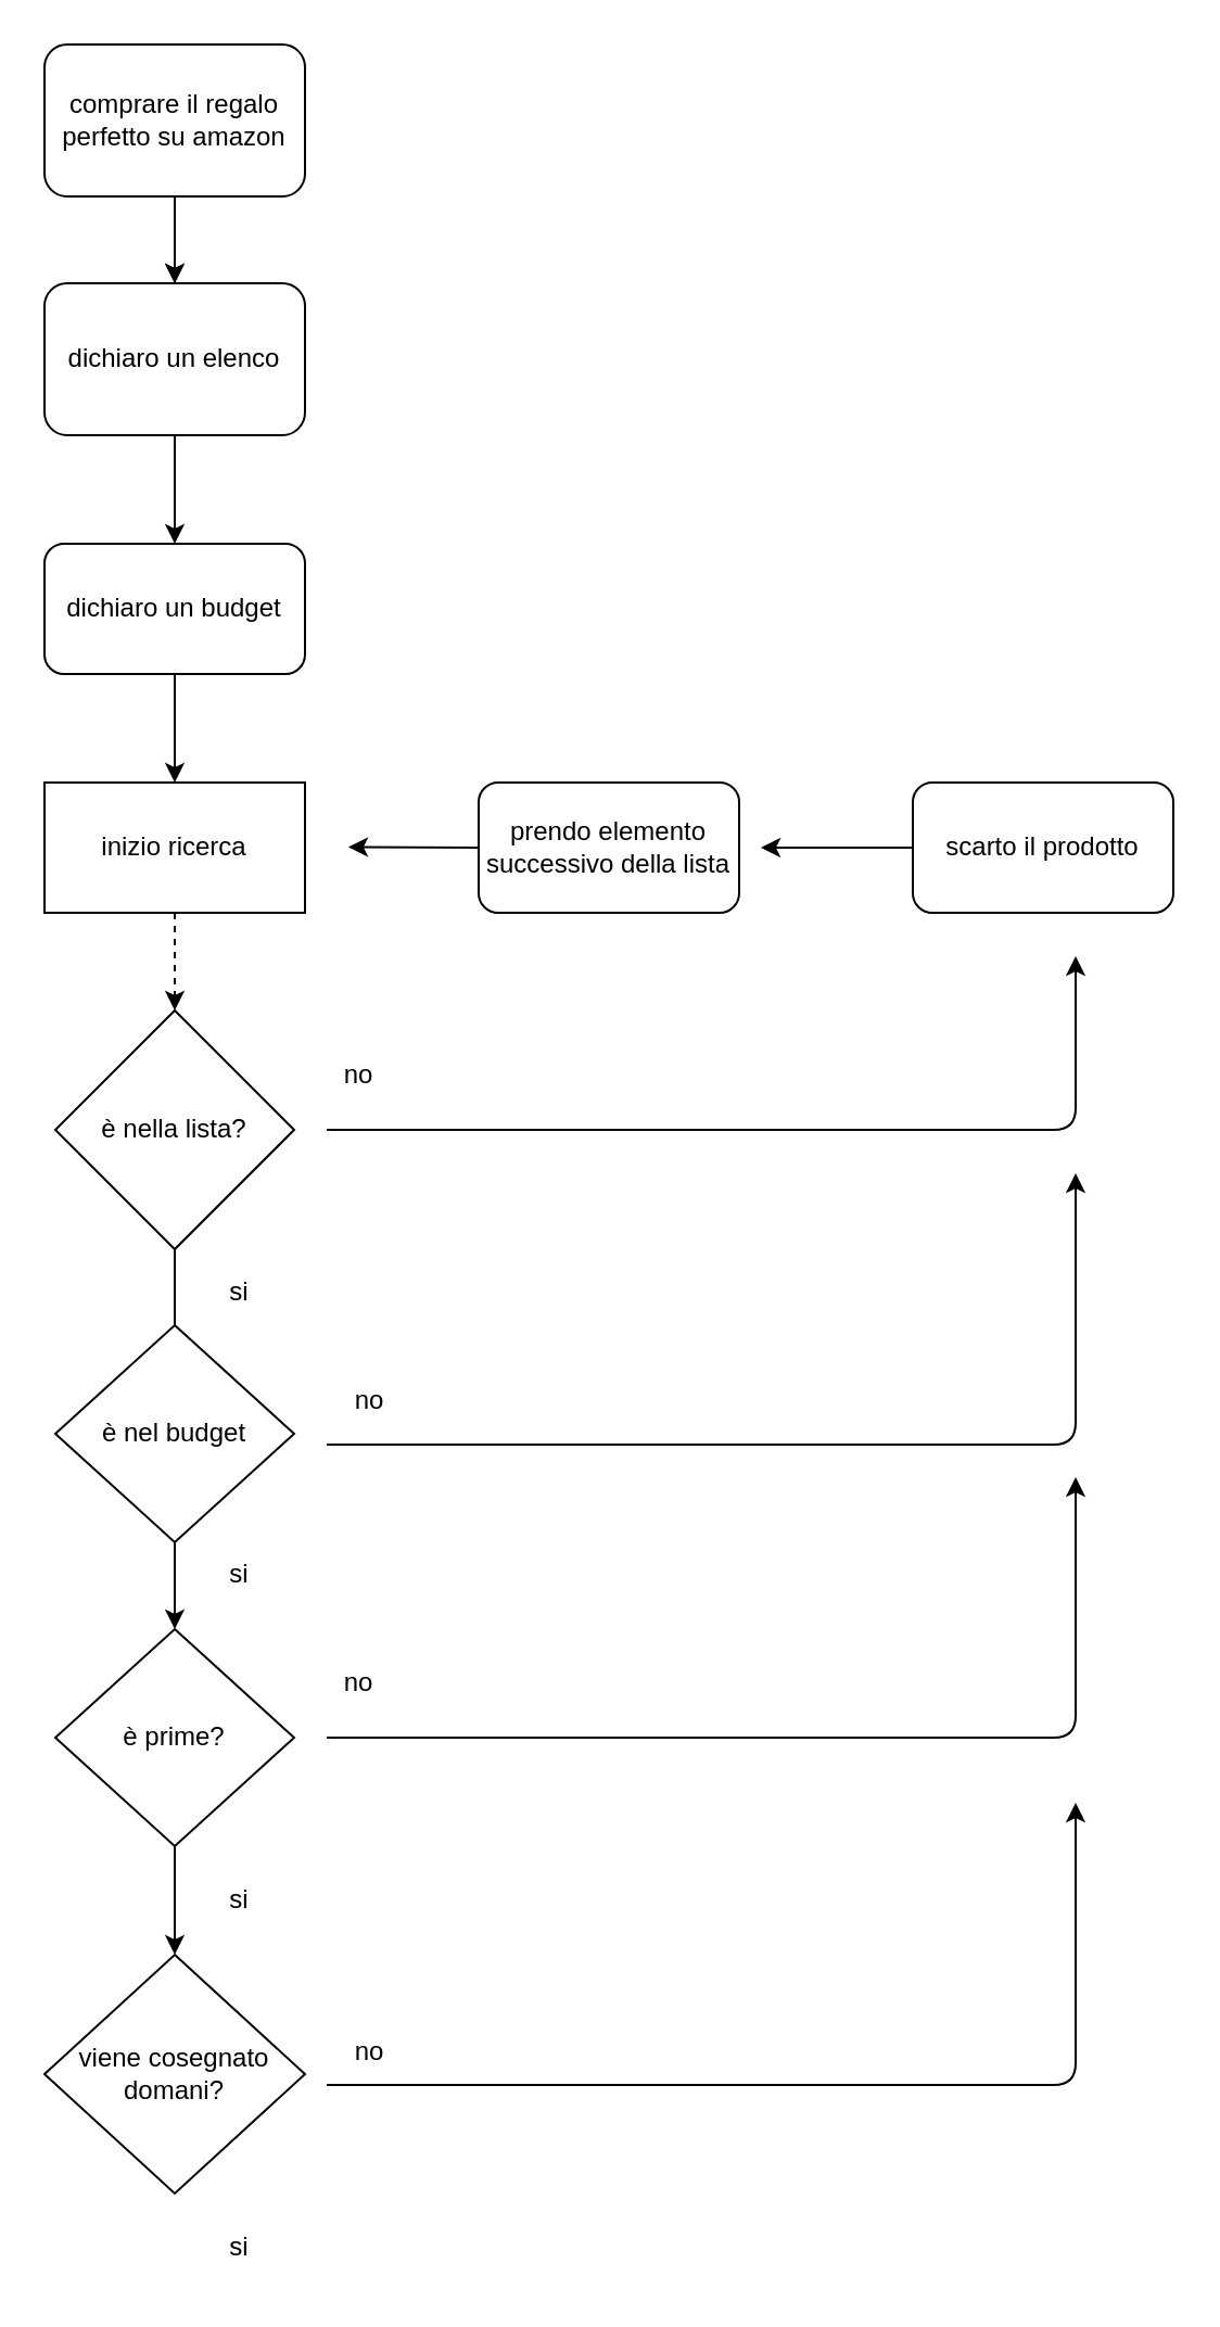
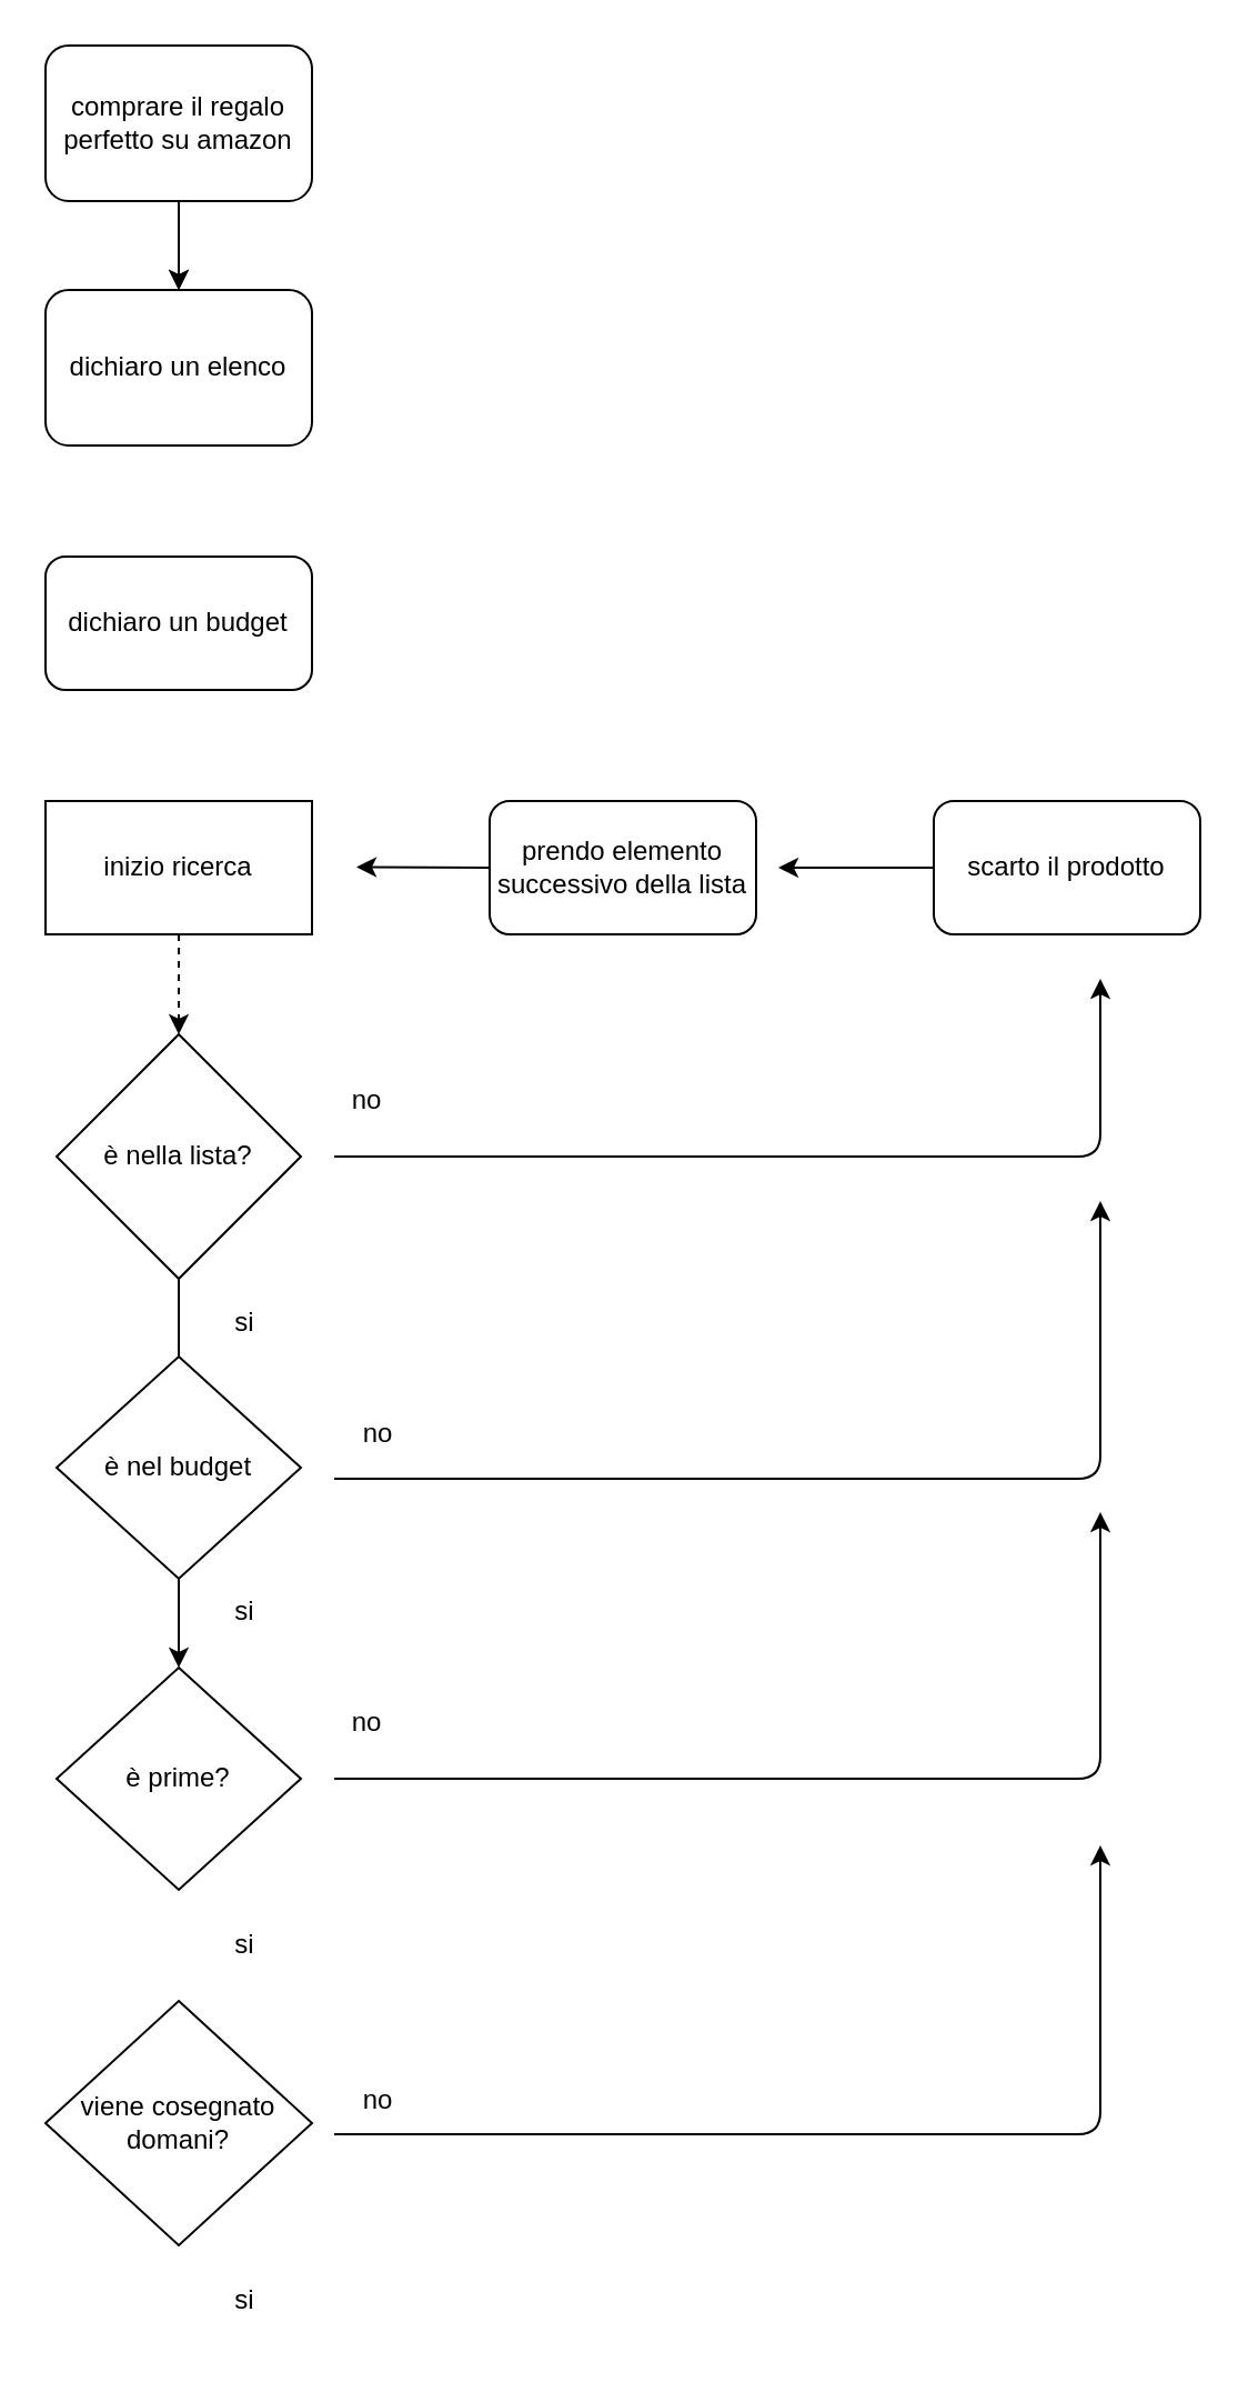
  <mxCell id="0" />
  <mxCell id="1" parent="0" />
  <mxCell id="2" style="edgeStyle=none;html=1;" edge="1" parent="1"><mxGeometry relative="1" as="geometry"><mxPoint x="80" y="130" as="targetPoint" /><mxPoint x="80" y="110" as="sourcePoint" /></mxGeometry></mxCell>
  <mxCell id="3" value="" style="edgeStyle=none;html=1;" edge="1" parent="1" source="4" target="6"><mxGeometry relative="1" as="geometry" /></mxCell>
  <mxCell id="4" value="comprare il regalo perfetto su amazon" style="rounded=1;whiteSpace=wrap;html=1;" vertex="1" parent="1"><mxGeometry x="20" y="20" width="120" height="70" as="geometry" /></mxCell>
- <mxCell id="5" value="" style="edgeStyle=none;html=1;" edge="1" parent="1" source="6" target="8"><mxGeometry relative="1" as="geometry" /></mxCell>
  <mxCell id="6" value="dichiaro un elenco" style="rounded=1;whiteSpace=wrap;html=1;" vertex="1" parent="1"><mxGeometry x="20" y="130" width="120" height="70" as="geometry" /></mxCell>
- <mxCell id="7" value="" style="edgeStyle=none;html=1;" edge="1" parent="1" source="8" target="10"><mxGeometry relative="1" as="geometry" /></mxCell>
  <mxCell id="8" value="dichiaro un budget" style="whiteSpace=wrap;html=1;rounded=1;" vertex="1" parent="1"><mxGeometry x="20" y="250" width="120" height="60" as="geometry" /></mxCell>
  <mxCell id="9" value="" style="edgeStyle=none;html=1;dashed=1;" edge="1" parent="1" source="10" target="12"><mxGeometry relative="1" as="geometry" /></mxCell>
  <mxCell id="10" value="inizio ricerca" style="whiteSpace=wrap;html=1;rounded=0;" vertex="1" parent="1"><mxGeometry x="20" y="360" width="120" height="60" as="geometry" /></mxCell>
  <mxCell id="11" value="" style="edgeStyle=none;html=1;" edge="1" parent="1" source="12"><mxGeometry relative="1" as="geometry"><mxPoint x="80" y="630" as="targetPoint" /></mxGeometry></mxCell>
  <mxCell id="12" value="è nella lista?" style="rhombus;whiteSpace=wrap;html=1;" vertex="1" parent="1"><mxGeometry x="25" y="465" width="110" height="110" as="geometry" /></mxCell>
  <mxCell id="13" value="" style="edgeStyle=none;html=1;" edge="1" parent="1" source="14" target="16"><mxGeometry relative="1" as="geometry" /></mxCell>
  <mxCell id="14" value="è nel budget" style="rhombus;whiteSpace=wrap;html=1;" vertex="1" parent="1"><mxGeometry x="25" y="610" width="110" height="100" as="geometry" /></mxCell>
- <mxCell id="15" value="" style="edgeStyle=none;html=1;" edge="1" parent="1" source="16" target="17"><mxGeometry relative="1" as="geometry" /></mxCell>
  <mxCell id="16" value="è prime?" style="rhombus;whiteSpace=wrap;html=1;" vertex="1" parent="1"><mxGeometry x="25" y="750" width="110" height="100" as="geometry" /></mxCell>
  <mxCell id="17" value="viene cosegnato domani?" style="rhombus;whiteSpace=wrap;html=1;" vertex="1" parent="1"><mxGeometry x="20" y="900" width="120" height="110" as="geometry" /></mxCell>
  <mxCell id="18" value="si" style="text;html=1;strokeColor=none;fillColor=none;align=center;verticalAlign=middle;whiteSpace=wrap;rounded=0;" vertex="1" parent="1"><mxGeometry x="80" y="580" width="60" height="30" as="geometry" /></mxCell>
  <mxCell id="19" value="si" style="text;html=1;strokeColor=none;fillColor=none;align=center;verticalAlign=middle;whiteSpace=wrap;rounded=0;" vertex="1" parent="1"><mxGeometry x="80" y="710" width="60" height="30" as="geometry" /></mxCell>
  <mxCell id="20" value="si" style="text;html=1;strokeColor=none;fillColor=none;align=center;verticalAlign=middle;whiteSpace=wrap;rounded=0;" vertex="1" parent="1"><mxGeometry x="80" y="860" width="60" height="30" as="geometry" /></mxCell>
  <mxCell id="21" value="si" style="text;html=1;strokeColor=none;fillColor=none;align=center;verticalAlign=middle;whiteSpace=wrap;rounded=0;" vertex="1" parent="1"><mxGeometry x="80" y="1020" width="60" height="30" as="geometry" /></mxCell>
  <mxCell id="22" style="edgeStyle=none;html=1;exitX=0;exitY=0.5;exitDx=0;exitDy=0;" edge="1" parent="1" source="23"><mxGeometry relative="1" as="geometry"><mxPoint x="160" y="389.75" as="targetPoint" /></mxGeometry></mxCell>
  <mxCell id="23" value="prendo elemento successivo della lista" style="rounded=1;whiteSpace=wrap;html=1;" vertex="1" parent="1"><mxGeometry x="220" y="360" width="120" height="60" as="geometry" /></mxCell>
  <mxCell id="24" style="edgeStyle=none;html=1;exitX=0;exitY=0.5;exitDx=0;exitDy=0;" edge="1" parent="1" source="25"><mxGeometry relative="1" as="geometry"><mxPoint x="350" y="390" as="targetPoint" /></mxGeometry></mxCell>
  <mxCell id="25" value="scarto il prodotto" style="rounded=1;whiteSpace=wrap;html=1;" vertex="1" parent="1"><mxGeometry x="420" y="360" width="120" height="60" as="geometry" /></mxCell>
  <mxCell id="26" style="edgeStyle=none;html=1;exitX=1;exitY=0.5;exitDx=0;exitDy=0;" edge="1" parent="1"><mxGeometry relative="1" as="geometry"><mxPoint x="495" y="540" as="targetPoint" /><mxPoint x="150" y="665" as="sourcePoint" /><Array as="points"><mxPoint x="495" y="665" /></Array></mxGeometry></mxCell>
  <mxCell id="27" style="edgeStyle=none;html=1;exitX=1;exitY=0.5;exitDx=0;exitDy=0;" edge="1" parent="1"><mxGeometry relative="1" as="geometry"><mxPoint x="495" y="680" as="targetPoint" /><mxPoint x="150" y="800" as="sourcePoint" /><Array as="points"><mxPoint x="495" y="800" /></Array></mxGeometry></mxCell>
  <mxCell id="28" style="edgeStyle=none;html=1;exitX=1;exitY=0.5;exitDx=0;exitDy=0;" edge="1" parent="1"><mxGeometry relative="1" as="geometry"><mxPoint x="495" y="830" as="targetPoint" /><mxPoint x="150" y="960" as="sourcePoint" /><Array as="points"><mxPoint x="495" y="960" /><mxPoint x="495" y="920" /></Array></mxGeometry></mxCell>
  <mxCell id="29" style="edgeStyle=none;html=1;exitX=1;exitY=0.5;exitDx=0;exitDy=0;" edge="1" parent="1"><mxGeometry relative="1" as="geometry"><mxPoint x="495" y="440" as="targetPoint" /><mxPoint x="150" y="520" as="sourcePoint" /><Array as="points"><mxPoint x="495" y="520" /></Array></mxGeometry></mxCell>
  <mxCell id="30" value="no" style="text;html=1;strokeColor=none;fillColor=none;align=center;verticalAlign=middle;whiteSpace=wrap;rounded=0;" vertex="1" parent="1"><mxGeometry x="135" y="480" width="60" height="30" as="geometry" /></mxCell>
  <mxCell id="31" value="no" style="text;html=1;strokeColor=none;fillColor=none;align=center;verticalAlign=middle;whiteSpace=wrap;rounded=0;" vertex="1" parent="1"><mxGeometry x="140" y="630" width="60" height="30" as="geometry" /></mxCell>
  <mxCell id="32" value="no" style="text;html=1;strokeColor=none;fillColor=none;align=center;verticalAlign=middle;whiteSpace=wrap;rounded=0;" vertex="1" parent="1"><mxGeometry x="135" y="760" width="60" height="30" as="geometry" /></mxCell>
  <mxCell id="33" value="no" style="text;html=1;strokeColor=none;fillColor=none;align=center;verticalAlign=middle;whiteSpace=wrap;rounded=0;" vertex="1" parent="1"><mxGeometry x="140" y="930" width="60" height="30" as="geometry" /></mxCell>
